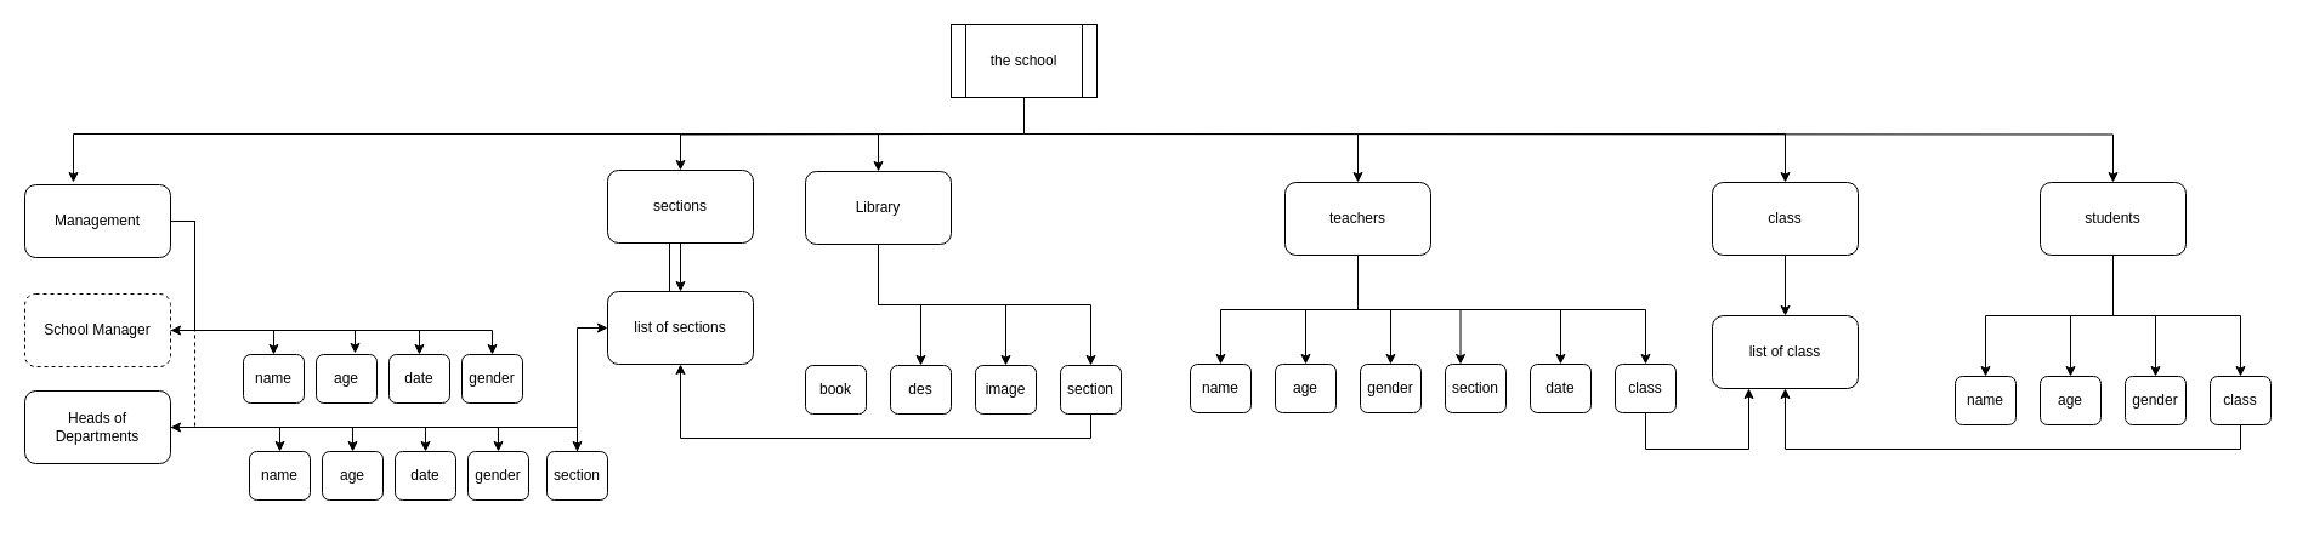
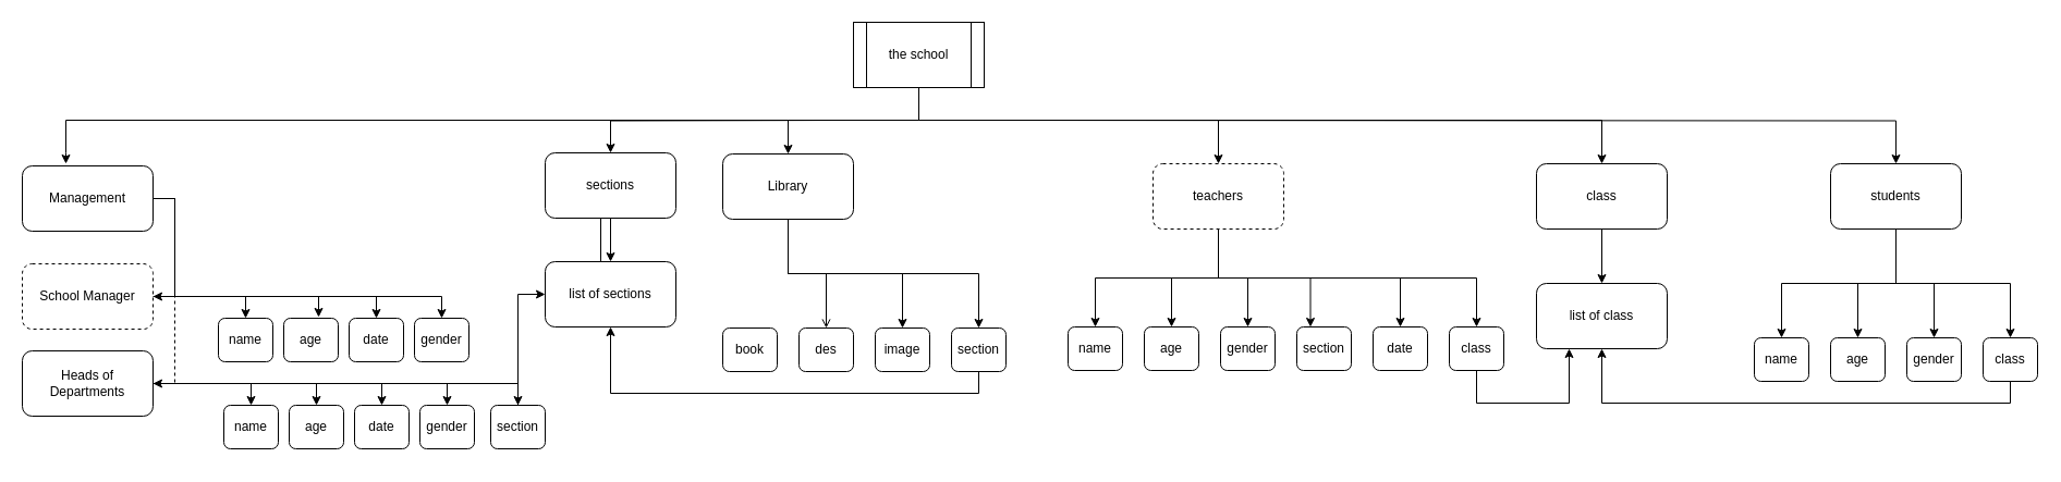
  <mxCell id="0" />
  <mxCell id="1" parent="0" />
  <mxCell id="2" style="edgeStyle=orthogonalEdgeStyle;rounded=0;orthogonalLoop=1;jettySize=auto;html=1;exitX=0.5;exitY=1;exitDx=0;exitDy=0;" parent="1" source="8" edge="1"><mxGeometry relative="1" as="geometry"><Array as="points"><mxPoint x="843" y="110" /><mxPoint x="60" y="110" /><mxPoint x="60" y="140" /></Array><mxPoint x="60" y="150" as="targetPoint" /></mxGeometry></mxCell>
  <mxCell id="3" style="edgeStyle=orthogonalEdgeStyle;rounded=0;orthogonalLoop=1;jettySize=auto;html=1;exitX=0.5;exitY=1;exitDx=0;exitDy=0;entryX=0.5;entryY=0;entryDx=0;entryDy=0;" parent="1" source="8" target="68" edge="1"><mxGeometry relative="1" as="geometry"><Array as="points"><mxPoint x="840" y="110" /><mxPoint x="780" y="110" /></Array></mxGeometry></mxCell>
  <mxCell id="4" style="edgeStyle=orthogonalEdgeStyle;rounded=0;orthogonalLoop=1;jettySize=auto;html=1;entryX=0.5;entryY=0;entryDx=0;entryDy=0;" edge="1" parent="1" target="61"><mxGeometry relative="1" as="geometry"><mxPoint x="780" y="110" as="sourcePoint" /></mxGeometry></mxCell>
  <mxCell id="5" style="edgeStyle=orthogonalEdgeStyle;rounded=0;orthogonalLoop=1;jettySize=auto;html=1;" edge="1" parent="1" source="8" target="18"><mxGeometry relative="1" as="geometry"><Array as="points"><mxPoint x="843" y="110" /><mxPoint x="1118" y="110" /></Array></mxGeometry></mxCell>
  <mxCell id="6" style="edgeStyle=orthogonalEdgeStyle;rounded=0;orthogonalLoop=1;jettySize=auto;html=1;entryX=0.5;entryY=0;entryDx=0;entryDy=0;exitX=0.5;exitY=1;exitDx=0;exitDy=0;" edge="1" parent="1" source="8" target="77"><mxGeometry relative="1" as="geometry"><Array as="points"><mxPoint x="843" y="110" /><mxPoint x="1470" y="110" /></Array></mxGeometry></mxCell>
  <mxCell id="7" style="edgeStyle=orthogonalEdgeStyle;rounded=0;orthogonalLoop=1;jettySize=auto;html=1;entryX=0.5;entryY=0;entryDx=0;entryDy=0;" edge="1" parent="1" target="23"><mxGeometry relative="1" as="geometry"><mxPoint x="843" y="110" as="sourcePoint" /></mxGeometry></mxCell>
  <mxCell id="8" value="the school" style="shape=process;whiteSpace=wrap;html=1;backgroundOutline=1;" parent="1" vertex="1"><mxGeometry x="783" y="20" width="120" height="60" as="geometry" /></mxCell>
  <mxCell id="9" style="edgeStyle=orthogonalEdgeStyle;rounded=0;orthogonalLoop=1;jettySize=auto;html=1;exitX=1;exitY=0.5;exitDx=0;exitDy=0;entryX=1;entryY=0.5;entryDx=0;entryDy=0;" edge="1" parent="1"><mxGeometry relative="1" as="geometry"><mxPoint x="550" y="290" as="targetPoint" /><mxPoint x="530" y="180" as="sourcePoint" /></mxGeometry></mxCell>
  <mxCell id="10" style="edgeStyle=orthogonalEdgeStyle;rounded=0;orthogonalLoop=1;jettySize=auto;html=1;exitX=1;exitY=0.5;exitDx=0;exitDy=0;entryX=1;entryY=0.5;entryDx=0;entryDy=0;" edge="1" parent="1"><mxGeometry relative="1" as="geometry"><mxPoint x="530" y="180" as="sourcePoint" /></mxGeometry></mxCell>
  <mxCell id="11" style="edgeStyle=orthogonalEdgeStyle;rounded=0;orthogonalLoop=1;jettySize=auto;html=1;exitX=1;exitY=0.5;exitDx=0;exitDy=0;" edge="1" parent="1"><mxGeometry relative="1" as="geometry"><mxPoint x="530" y="180" as="sourcePoint" /></mxGeometry></mxCell>
  <mxCell id="12" style="edgeStyle=orthogonalEdgeStyle;rounded=0;orthogonalLoop=1;jettySize=auto;html=1;exitX=0.5;exitY=1;exitDx=0;exitDy=0;entryX=0.5;entryY=0;entryDx=0;entryDy=0;" edge="1" parent="1" source="18" target="56"><mxGeometry relative="1" as="geometry" /></mxCell>
  <mxCell id="13" style="edgeStyle=orthogonalEdgeStyle;rounded=0;orthogonalLoop=1;jettySize=auto;html=1;entryX=0.5;entryY=0;entryDx=0;entryDy=0;" edge="1" parent="1" source="18" target="57"><mxGeometry relative="1" as="geometry" /></mxCell>
  <mxCell id="14" style="edgeStyle=orthogonalEdgeStyle;rounded=0;orthogonalLoop=1;jettySize=auto;html=1;entryX=0.5;entryY=0;entryDx=0;entryDy=0;" edge="1" parent="1" source="18" target="73"><mxGeometry relative="1" as="geometry" /></mxCell>
  <mxCell id="15" style="edgeStyle=orthogonalEdgeStyle;rounded=0;orthogonalLoop=1;jettySize=auto;html=1;entryX=0.25;entryY=0;entryDx=0;entryDy=0;exitX=0.5;exitY=1;exitDx=0;exitDy=0;" edge="1" parent="1" source="18" target="59"><mxGeometry relative="1" as="geometry" /></mxCell>
  <mxCell id="16" style="edgeStyle=orthogonalEdgeStyle;rounded=0;orthogonalLoop=1;jettySize=auto;html=1;entryX=0.5;entryY=0;entryDx=0;entryDy=0;exitX=0.5;exitY=1;exitDx=0;exitDy=0;" edge="1" parent="1" source="18" target="58"><mxGeometry relative="1" as="geometry" /></mxCell>
  <mxCell id="17" style="edgeStyle=orthogonalEdgeStyle;rounded=0;orthogonalLoop=1;jettySize=auto;html=1;entryX=0.5;entryY=0;entryDx=0;entryDy=0;exitX=0.5;exitY=1;exitDx=0;exitDy=0;" edge="1" parent="1" source="18" target="75"><mxGeometry relative="1" as="geometry" /></mxCell>
- <mxCell id="18" value="teachers" style="rounded=1;whiteSpace=wrap;html=1;" parent="1" vertex="1"><mxGeometry x="1058" y="150" width="120" height="60" as="geometry" /></mxCell>
+ <mxCell id="18" value="teachers" style="rounded=1;whiteSpace=wrap;html=1;dashed=1;" parent="1" vertex="1"><mxGeometry x="1058" y="150" width="120" height="60" as="geometry" /></mxCell>
  <mxCell id="19" style="edgeStyle=orthogonalEdgeStyle;rounded=0;orthogonalLoop=1;jettySize=auto;html=1;entryX=0.5;entryY=0;entryDx=0;entryDy=0;exitX=0.5;exitY=1;exitDx=0;exitDy=0;" edge="1" parent="1" source="23" target="79"><mxGeometry relative="1" as="geometry" /></mxCell>
  <mxCell id="20" style="edgeStyle=orthogonalEdgeStyle;rounded=0;orthogonalLoop=1;jettySize=auto;html=1;entryX=0.5;entryY=0;entryDx=0;entryDy=0;" edge="1" parent="1" source="23" target="80"><mxGeometry relative="1" as="geometry" /></mxCell>
  <mxCell id="21" style="edgeStyle=orthogonalEdgeStyle;rounded=0;orthogonalLoop=1;jettySize=auto;html=1;entryX=0.5;entryY=0;entryDx=0;entryDy=0;" edge="1" parent="1" source="23" target="83"><mxGeometry relative="1" as="geometry" /></mxCell>
  <mxCell id="22" style="edgeStyle=orthogonalEdgeStyle;rounded=0;orthogonalLoop=1;jettySize=auto;html=1;entryX=0.5;entryY=0;entryDx=0;entryDy=0;exitX=0.5;exitY=1;exitDx=0;exitDy=0;" edge="1" parent="1" source="23" target="82"><mxGeometry relative="1" as="geometry" /></mxCell>
  <mxCell id="23" value="students" style="rounded=1;whiteSpace=wrap;html=1;" parent="1" vertex="1"><mxGeometry x="1680" y="150" width="120" height="60" as="geometry" /></mxCell>
  <mxCell id="24" style="edgeStyle=orthogonalEdgeStyle;rounded=0;orthogonalLoop=1;jettySize=auto;html=1;exitX=1;exitY=0.5;exitDx=0;exitDy=0;entryX=0.25;entryY=0;entryDx=0;entryDy=0;" edge="1" parent="1"><mxGeometry relative="1" as="geometry"><mxPoint x="530" y="350" as="sourcePoint" /></mxGeometry></mxCell>
  <mxCell id="25" style="edgeStyle=orthogonalEdgeStyle;rounded=0;orthogonalLoop=1;jettySize=auto;html=1;exitX=1;exitY=0.5;exitDx=0;exitDy=0;entryX=0.5;entryY=0;entryDx=0;entryDy=0;" edge="1" parent="1"><mxGeometry relative="1" as="geometry"><mxPoint x="530" y="350" as="sourcePoint" /></mxGeometry></mxCell>
  <mxCell id="26" style="edgeStyle=orthogonalEdgeStyle;rounded=0;orthogonalLoop=1;jettySize=auto;html=1;exitX=1;exitY=0.5;exitDx=0;exitDy=0;entryX=0.5;entryY=0;entryDx=0;entryDy=0;" edge="1" parent="1"><mxGeometry relative="1" as="geometry"><mxPoint x="530" y="350" as="sourcePoint" /></mxGeometry></mxCell>
  <mxCell id="27" value="" style="group" vertex="1" connectable="0" parent="1"><mxGeometry x="20" y="160" width="480" height="260" as="geometry" /></mxCell>
  <mxCell id="28" style="edgeStyle=orthogonalEdgeStyle;rounded=0;orthogonalLoop=1;jettySize=auto;html=1;exitX=1;exitY=0.5;exitDx=0;exitDy=0;entryX=0.5;entryY=0;entryDx=0;entryDy=0;" edge="1" parent="27"><mxGeometry relative="1" as="geometry"><mxPoint x="510" y="190" as="sourcePoint" /></mxGeometry></mxCell>
  <mxCell id="29" value="" style="group" vertex="1" connectable="0" parent="27"><mxGeometry y="-8" width="480" height="260" as="geometry" /></mxCell>
  <mxCell id="30" value="date" style="rounded=1;whiteSpace=wrap;html=1;" vertex="1" parent="29"><mxGeometry x="305" y="220" width="50" height="40" as="geometry" /></mxCell>
  <mxCell id="31" value="" style="group" vertex="1" connectable="0" parent="29"><mxGeometry width="480" height="260" as="geometry" /></mxCell>
  <mxCell id="32" style="edgeStyle=orthogonalEdgeStyle;rounded=0;orthogonalLoop=1;jettySize=auto;html=1;exitX=1;exitY=0.5;exitDx=0;exitDy=0;entryX=1;entryY=0.5;entryDx=0;entryDy=0;" edge="1" parent="31" source="34" target="39"><mxGeometry relative="1" as="geometry" /></mxCell>
  <mxCell id="33" style="edgeStyle=orthogonalEdgeStyle;rounded=0;orthogonalLoop=1;jettySize=auto;html=1;exitX=1;exitY=0.5;exitDx=0;exitDy=0;entryX=1;entryY=0.5;entryDx=0;entryDy=0;dashed=1;" edge="1" parent="31" source="34" target="44"><mxGeometry relative="1" as="geometry" /></mxCell>
  <mxCell id="34" value="Management" style="rounded=1;whiteSpace=wrap;html=1;" vertex="1" parent="31"><mxGeometry width="120" height="60" as="geometry" /></mxCell>
  <mxCell id="35" style="edgeStyle=orthogonalEdgeStyle;rounded=0;orthogonalLoop=1;jettySize=auto;html=1;entryX=0.5;entryY=0;entryDx=0;entryDy=0;" edge="1" parent="31" source="39" target="50"><mxGeometry relative="1" as="geometry" /></mxCell>
  <mxCell id="36" style="edgeStyle=orthogonalEdgeStyle;rounded=0;orthogonalLoop=1;jettySize=auto;html=1;entryX=0.64;entryY=-0.025;entryDx=0;entryDy=0;entryPerimeter=0;" edge="1" parent="31" source="39" target="49"><mxGeometry relative="1" as="geometry" /></mxCell>
  <mxCell id="37" style="edgeStyle=orthogonalEdgeStyle;rounded=0;orthogonalLoop=1;jettySize=auto;html=1;entryX=0.5;entryY=0;entryDx=0;entryDy=0;" edge="1" parent="31" source="39" target="48"><mxGeometry relative="1" as="geometry" /></mxCell>
  <mxCell id="38" style="edgeStyle=orthogonalEdgeStyle;rounded=0;orthogonalLoop=1;jettySize=auto;html=1;entryX=0.5;entryY=0;entryDx=0;entryDy=0;" edge="1" parent="31" source="39" target="47"><mxGeometry relative="1" as="geometry" /></mxCell>
  <mxCell id="39" value="&lt;div&gt;School Manager&lt;/div&gt;" style="rounded=1;whiteSpace=wrap;html=1;dashed=1;" vertex="1" parent="31"><mxGeometry y="90" width="120" height="60" as="geometry" /></mxCell>
  <mxCell id="40" style="edgeStyle=orthogonalEdgeStyle;rounded=0;orthogonalLoop=1;jettySize=auto;html=1;exitX=1;exitY=0.5;exitDx=0;exitDy=0;entryX=0.5;entryY=0;entryDx=0;entryDy=0;" edge="1" parent="31" source="44" target="51"><mxGeometry relative="1" as="geometry" /></mxCell>
  <mxCell id="41" style="edgeStyle=orthogonalEdgeStyle;rounded=0;orthogonalLoop=1;jettySize=auto;html=1;exitX=1;exitY=0.5;exitDx=0;exitDy=0;entryX=0.5;entryY=0;entryDx=0;entryDy=0;" edge="1" parent="31" source="44" target="52"><mxGeometry relative="1" as="geometry" /></mxCell>
  <mxCell id="42" style="edgeStyle=orthogonalEdgeStyle;rounded=0;orthogonalLoop=1;jettySize=auto;html=1;exitX=1;exitY=0.5;exitDx=0;exitDy=0;entryX=0.5;entryY=0;entryDx=0;entryDy=0;" edge="1" parent="31" source="44" target="45"><mxGeometry relative="1" as="geometry" /></mxCell>
  <mxCell id="43" style="edgeStyle=orthogonalEdgeStyle;rounded=0;orthogonalLoop=1;jettySize=auto;html=1;entryX=0.5;entryY=0;entryDx=0;entryDy=0;" edge="1" parent="31" source="44" target="46"><mxGeometry relative="1" as="geometry" /></mxCell>
  <mxCell id="44" value="Heads of Departments" style="rounded=1;whiteSpace=wrap;html=1;" vertex="1" parent="31"><mxGeometry y="170" width="120" height="60" as="geometry" /></mxCell>
  <mxCell id="45" value="gender" style="rounded=1;whiteSpace=wrap;html=1;" vertex="1" parent="31"><mxGeometry x="365" y="220" width="50" height="40" as="geometry" /></mxCell>
  <mxCell id="46" value="section" style="rounded=1;whiteSpace=wrap;html=1;" vertex="1" parent="31"><mxGeometry x="430" y="220" width="50" height="40" as="geometry" /></mxCell>
  <mxCell id="47" value="gender" style="rounded=1;whiteSpace=wrap;html=1;" vertex="1" parent="31"><mxGeometry x="360" y="140" width="50" height="40" as="geometry" /></mxCell>
  <mxCell id="48" value="date" style="rounded=1;whiteSpace=wrap;html=1;" vertex="1" parent="31"><mxGeometry x="300" y="140" width="50" height="40" as="geometry" /></mxCell>
  <mxCell id="49" value="age" style="rounded=1;whiteSpace=wrap;html=1;" vertex="1" parent="31"><mxGeometry x="240" y="140" width="50" height="40" as="geometry" /></mxCell>
  <mxCell id="50" value="name" style="rounded=1;whiteSpace=wrap;html=1;" vertex="1" parent="31"><mxGeometry x="180" y="140" width="50" height="40" as="geometry" /></mxCell>
  <mxCell id="51" value="name" style="rounded=1;whiteSpace=wrap;html=1;" vertex="1" parent="31"><mxGeometry x="185" y="220" width="50" height="40" as="geometry" /></mxCell>
  <mxCell id="52" value="age" style="rounded=1;whiteSpace=wrap;html=1;" vertex="1" parent="31"><mxGeometry x="245" y="220" width="50" height="40" as="geometry" /></mxCell>
  <mxCell id="53" style="edgeStyle=orthogonalEdgeStyle;rounded=0;orthogonalLoop=1;jettySize=auto;html=1;entryX=0.5;entryY=0;entryDx=0;entryDy=0;" edge="1" parent="29" source="44" target="30"><mxGeometry relative="1" as="geometry" /></mxCell>
  <mxCell id="54" style="edgeStyle=orthogonalEdgeStyle;rounded=0;orthogonalLoop=1;jettySize=auto;html=1;entryX=0;entryY=0.5;entryDx=0;entryDy=0;" edge="1" parent="1" source="46" target="62"><mxGeometry relative="1" as="geometry" /></mxCell>
  <mxCell id="55" style="edgeStyle=orthogonalEdgeStyle;rounded=0;orthogonalLoop=1;jettySize=auto;html=1;entryX=0.5;entryY=1;entryDx=0;entryDy=0;exitX=0.5;exitY=1;exitDx=0;exitDy=0;" edge="1" parent="1" source="72" target="62"><mxGeometry relative="1" as="geometry" /></mxCell>
  <mxCell id="56" value="name" style="rounded=1;whiteSpace=wrap;html=1;" vertex="1" parent="1"><mxGeometry x="980" y="300" width="50" height="40" as="geometry" /></mxCell>
  <mxCell id="57" value="age" style="rounded=1;whiteSpace=wrap;html=1;" vertex="1" parent="1"><mxGeometry x="1050" y="300" width="50" height="40" as="geometry" /></mxCell>
  <mxCell id="58" value="date" style="rounded=1;whiteSpace=wrap;html=1;" vertex="1" parent="1"><mxGeometry x="1260" y="300" width="50" height="40" as="geometry" /></mxCell>
  <mxCell id="59" value="section" style="rounded=1;whiteSpace=wrap;html=1;" vertex="1" parent="1"><mxGeometry x="1190" y="300" width="50" height="40" as="geometry" /></mxCell>
  <mxCell id="60" value="" style="group" vertex="1" connectable="0" parent="1"><mxGeometry x="500" y="140" width="120" height="160" as="geometry" /></mxCell>
  <mxCell id="61" value="sections" style="rounded=1;whiteSpace=wrap;html=1;" vertex="1" parent="60"><mxGeometry width="120" height="60" as="geometry" /></mxCell>
  <mxCell id="62" value="list of sections" style="rounded=1;whiteSpace=wrap;html=1;" vertex="1" parent="60"><mxGeometry y="100" width="120" height="60" as="geometry" /></mxCell>
  <mxCell id="63" style="edgeStyle=orthogonalEdgeStyle;rounded=0;orthogonalLoop=1;jettySize=auto;html=1;entryX=0.5;entryY=0;entryDx=0;entryDy=0;" edge="1" parent="60" source="61" target="62"><mxGeometry relative="1" as="geometry" /></mxCell>
  <mxCell id="64" value="" style="group" vertex="1" connectable="0" parent="1"><mxGeometry x="663" y="141" width="260" height="280" as="geometry" /></mxCell>
- <mxCell id="65" style="edgeStyle=orthogonalEdgeStyle;rounded=0;orthogonalLoop=1;jettySize=auto;html=1;entryX=0.5;entryY=0;entryDx=0;entryDy=0;" edge="1" parent="64" source="68" target="70"><mxGeometry relative="1" as="geometry" /></mxCell>
+ <mxCell id="65" style="edgeStyle=orthogonalEdgeStyle;rounded=0;orthogonalLoop=1;jettySize=auto;html=1;entryX=0.5;entryY=0;entryDx=0;entryDy=0;endArrow=open;" edge="1" parent="64" source="68" target="70"><mxGeometry relative="1" as="geometry" /></mxCell>
  <mxCell id="66" style="edgeStyle=orthogonalEdgeStyle;rounded=0;orthogonalLoop=1;jettySize=auto;html=1;entryX=0.5;entryY=0;entryDx=0;entryDy=0;exitX=0.5;exitY=1;exitDx=0;exitDy=0;" edge="1" parent="64" source="68" target="71"><mxGeometry relative="1" as="geometry" /></mxCell>
  <mxCell id="67" style="edgeStyle=orthogonalEdgeStyle;rounded=0;orthogonalLoop=1;jettySize=auto;html=1;entryX=0.5;entryY=0;entryDx=0;entryDy=0;exitX=0.5;exitY=1;exitDx=0;exitDy=0;" edge="1" parent="64" source="68" target="72"><mxGeometry relative="1" as="geometry" /></mxCell>
  <mxCell id="68" value="Library" style="rounded=1;whiteSpace=wrap;html=1;" parent="64" vertex="1"><mxGeometry width="120" height="60" as="geometry" /></mxCell>
  <mxCell id="69" value="book" style="rounded=1;whiteSpace=wrap;html=1;" vertex="1" parent="64"><mxGeometry y="160" width="50" height="40" as="geometry" /></mxCell>
  <mxCell id="70" value="des" style="rounded=1;whiteSpace=wrap;html=1;" vertex="1" parent="64"><mxGeometry x="70" y="160" width="50" height="40" as="geometry" /></mxCell>
  <mxCell id="71" value="image" style="rounded=1;whiteSpace=wrap;html=1;" vertex="1" parent="64"><mxGeometry x="140" y="160" width="50" height="40" as="geometry" /></mxCell>
  <mxCell id="72" value="section" style="rounded=1;whiteSpace=wrap;html=1;" vertex="1" parent="64"><mxGeometry x="210" y="160" width="50" height="40" as="geometry" /></mxCell>
  <mxCell id="73" value="gender" style="rounded=1;whiteSpace=wrap;html=1;" vertex="1" parent="1"><mxGeometry x="1120" y="300" width="50" height="40" as="geometry" /></mxCell>
  <mxCell id="74" style="edgeStyle=orthogonalEdgeStyle;rounded=0;orthogonalLoop=1;jettySize=auto;html=1;entryX=0.25;entryY=1;entryDx=0;entryDy=0;exitX=0.5;exitY=1;exitDx=0;exitDy=0;" edge="1" parent="1" source="75" target="78"><mxGeometry relative="1" as="geometry"><Array as="points"><mxPoint x="1355" y="370" /><mxPoint x="1440" y="370" /></Array></mxGeometry></mxCell>
  <mxCell id="75" value="class" style="rounded=1;whiteSpace=wrap;html=1;" vertex="1" parent="1"><mxGeometry x="1330" y="300" width="50" height="40" as="geometry" /></mxCell>
  <mxCell id="76" style="edgeStyle=orthogonalEdgeStyle;rounded=0;orthogonalLoop=1;jettySize=auto;html=1;entryX=0.5;entryY=0;entryDx=0;entryDy=0;" edge="1" parent="1" source="77" target="78"><mxGeometry relative="1" as="geometry" /></mxCell>
  <mxCell id="77" value="class" style="rounded=1;whiteSpace=wrap;html=1;" vertex="1" parent="1"><mxGeometry x="1410" y="150" width="120" height="60" as="geometry" /></mxCell>
  <mxCell id="78" value="list of class" style="rounded=1;whiteSpace=wrap;html=1;" vertex="1" parent="1"><mxGeometry x="1410" y="260" width="120" height="60" as="geometry" /></mxCell>
  <mxCell id="79" value="name" style="rounded=1;whiteSpace=wrap;html=1;" vertex="1" parent="1"><mxGeometry x="1610" y="310" width="50" height="40" as="geometry" /></mxCell>
  <mxCell id="80" value="age" style="rounded=1;whiteSpace=wrap;html=1;" vertex="1" parent="1"><mxGeometry x="1680" y="310" width="50" height="40" as="geometry" /></mxCell>
  <mxCell id="81" style="edgeStyle=orthogonalEdgeStyle;rounded=0;orthogonalLoop=1;jettySize=auto;html=1;entryX=0.5;entryY=1;entryDx=0;entryDy=0;exitX=0.5;exitY=1;exitDx=0;exitDy=0;" edge="1" parent="1" source="82" target="78"><mxGeometry relative="1" as="geometry" /></mxCell>
  <mxCell id="82" value="class" style="rounded=1;whiteSpace=wrap;html=1;" vertex="1" parent="1"><mxGeometry x="1820" y="310" width="50" height="40" as="geometry" /></mxCell>
  <mxCell id="83" value="gender" style="rounded=1;whiteSpace=wrap;html=1;" vertex="1" parent="1"><mxGeometry x="1750" y="310" width="50" height="40" as="geometry" /></mxCell>
